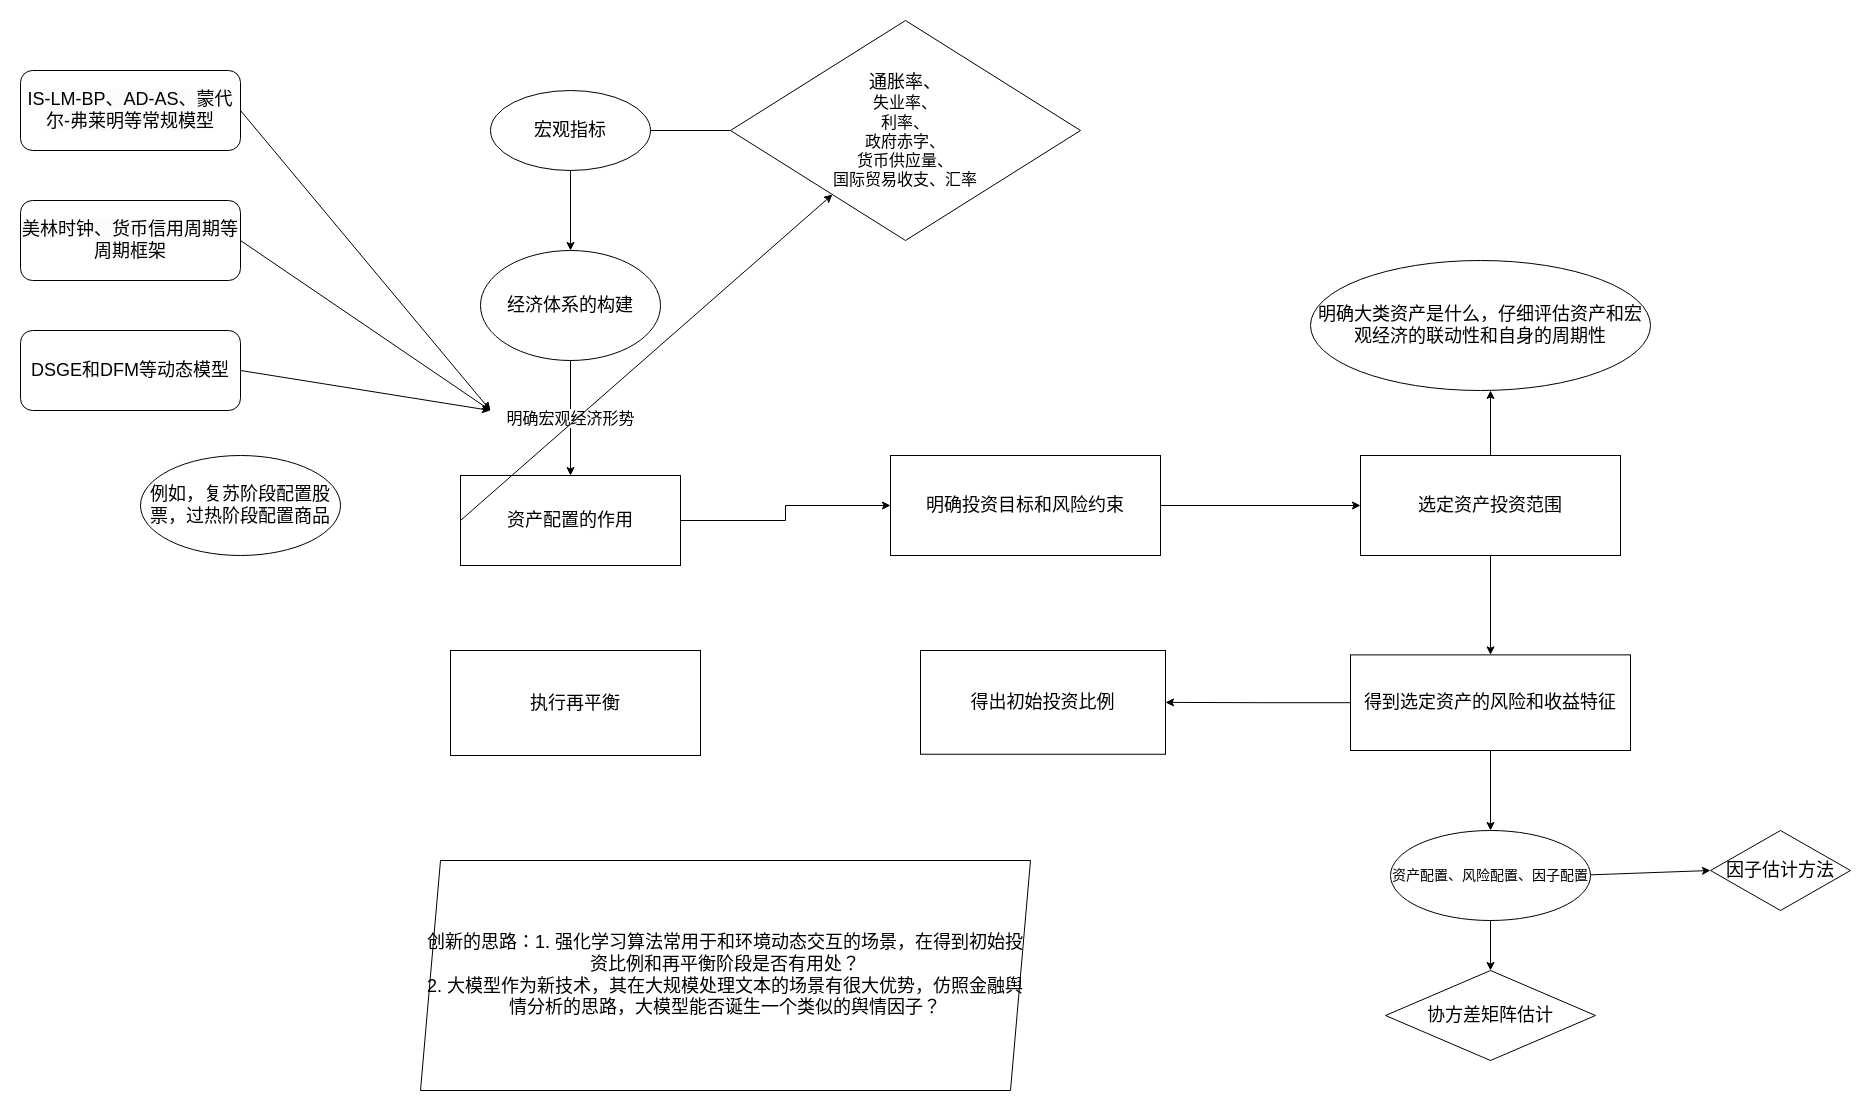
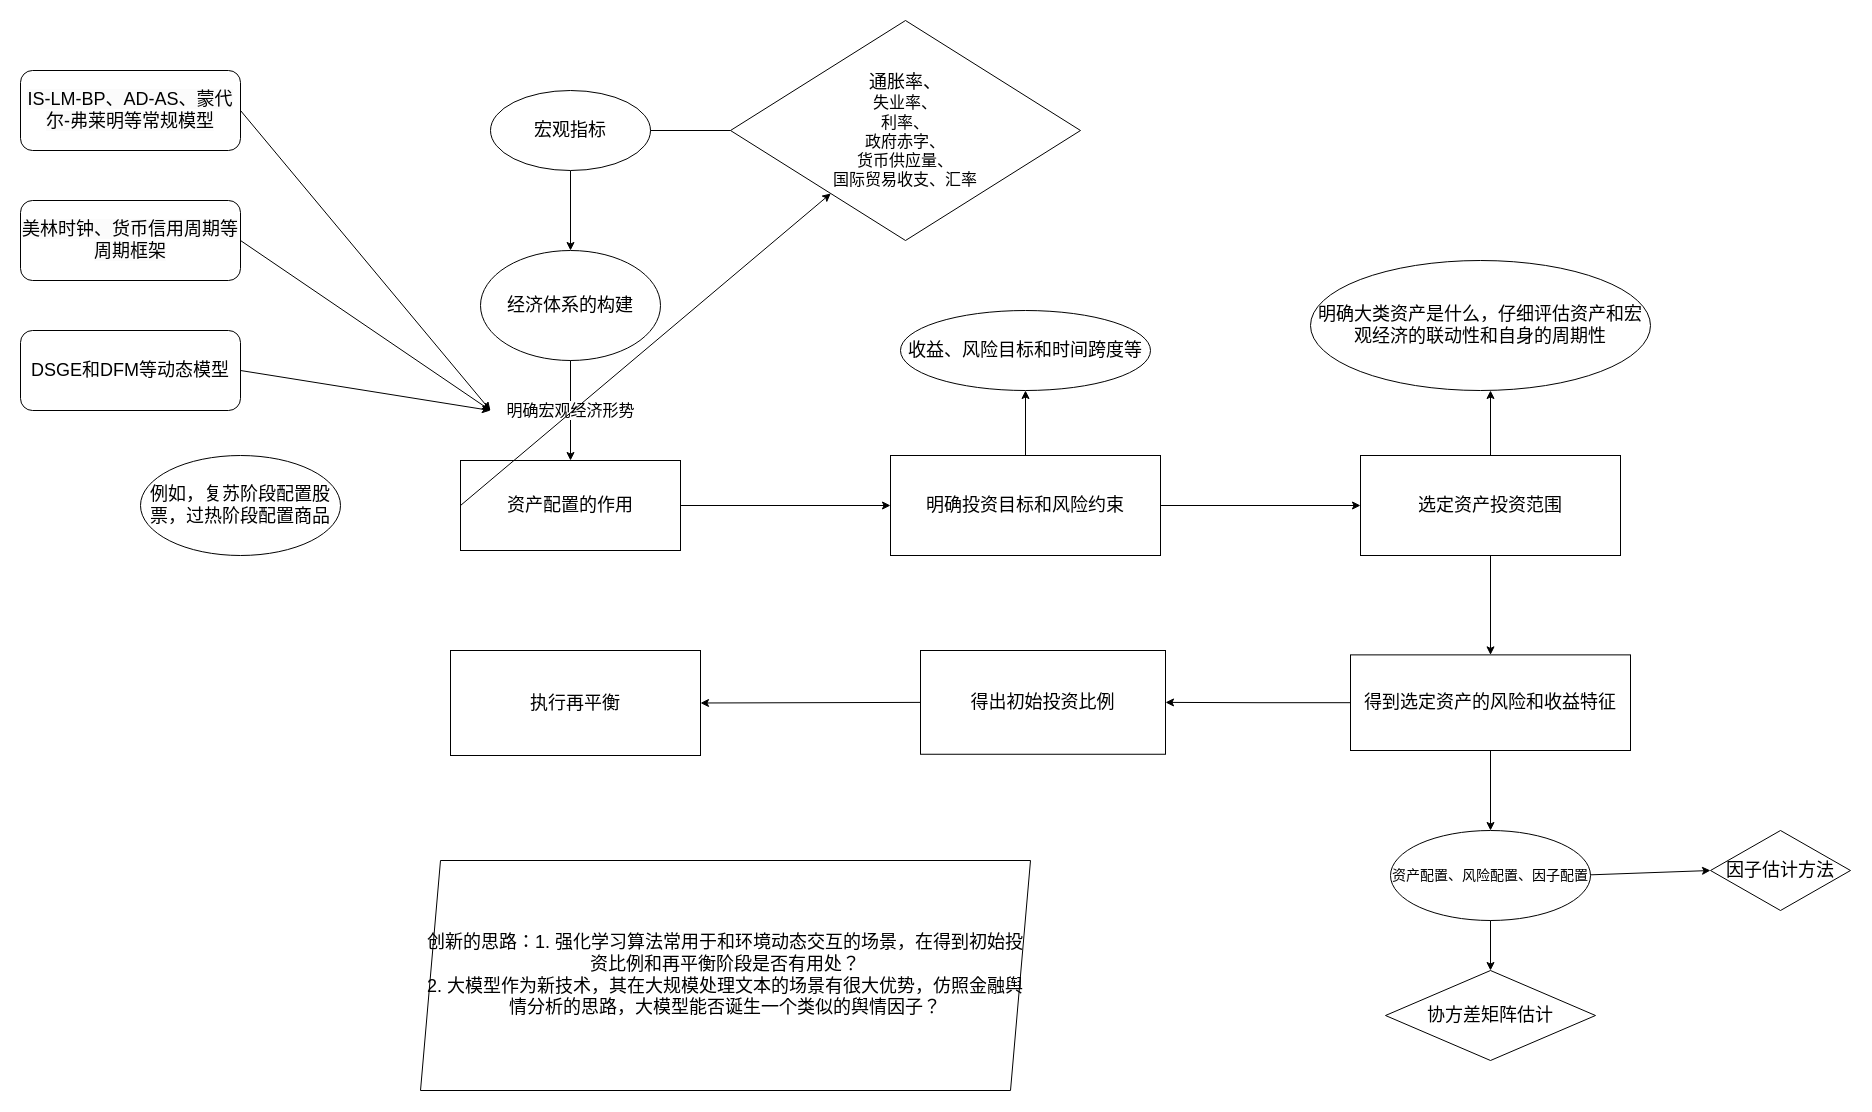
  <mxCell id="0" />
  <mxCell id="1" parent="0" />
  <mxCell id="2" value="" style="edgeStyle=orthogonalEdgeStyle;rounded=0;orthogonalLoop=1;jettySize=auto;html=1;" edge="1" parent="1" source="3" target="10"><mxGeometry relative="1" as="geometry" /></mxCell>
- <mxCell id="3" value="&lt;span style=&quot;font-size: 18px;&quot;&gt;资产配置的作用&lt;/span&gt;" style="rounded=0;whiteSpace=wrap;html=1;" vertex="1" parent="1"><mxGeometry x="460" y="475" width="220" height="90" as="geometry" /></mxCell>
+ <mxCell id="3" value="&lt;span style=&quot;font-size: 18px;&quot;&gt;资产配置的作用&lt;/span&gt;" style="rounded=0;whiteSpace=wrap;html=1;" vertex="1" parent="1"><mxGeometry x="460" y="460" width="220" height="90" as="geometry" /></mxCell>
  <mxCell id="4" value="" style="edgeStyle=orthogonalEdgeStyle;rounded=0;orthogonalLoop=1;jettySize=auto;html=1;entryX=0.5;entryY=0;entryDx=0;entryDy=0;exitX=0.5;exitY=1;exitDx=0;exitDy=0;" edge="1" parent="1" source="7" target="5"><mxGeometry relative="1" as="geometry"><mxPoint x="670" y="210" as="sourcePoint" /></mxGeometry></mxCell>
  <mxCell id="5" value="&lt;font style=&quot;font-size: 18px;&quot;&gt;经济体系的构建&lt;/font&gt;" style="ellipse;whiteSpace=wrap;html=1;" vertex="1" parent="1"><mxGeometry x="480" y="250" width="180" height="110" as="geometry" /></mxCell>
  <mxCell id="6" value="&lt;font style=&quot;font-size: 16px;&quot;&gt;明确宏观经济形势&lt;/font&gt;" style="endArrow=classic;html=1;rounded=0;exitX=0.5;exitY=1;exitDx=0;exitDy=0;" edge="1" parent="1" source="5" target="3"><mxGeometry width="50" height="50" relative="1" as="geometry"><mxPoint x="1190" y="510" as="sourcePoint" /><mxPoint x="1240" y="460" as="targetPoint" /></mxGeometry></mxCell>
  <mxCell id="7" value="&lt;font style=&quot;font-size: 18px;&quot;&gt;宏观指标&lt;/font&gt;" style="ellipse;whiteSpace=wrap;html=1;" vertex="1" parent="1"><mxGeometry x="490" y="90" width="160" height="80" as="geometry" /></mxCell>
  <mxCell id="8" value="" style="edgeStyle=orthogonalEdgeStyle;rounded=0;orthogonalLoop=1;jettySize=auto;html=1;" edge="1" parent="1" source="10" target="12"><mxGeometry relative="1" as="geometry" /></mxCell>
+ <mxCell id="9" value="" style="edgeStyle=orthogonalEdgeStyle;rounded=0;orthogonalLoop=1;jettySize=auto;html=1;" edge="1" parent="1" source="10" target="19"><mxGeometry relative="1" as="geometry" /></mxCell>
  <mxCell id="10" value="&lt;font style=&quot;font-size: 18px;&quot;&gt;明确投资目标和风险约束&lt;/font&gt;" style="whiteSpace=wrap;html=1;rounded=0;" vertex="1" parent="1"><mxGeometry x="890" y="455" width="270" height="100" as="geometry" /></mxCell>
  <mxCell id="11" value="" style="edgeStyle=orthogonalEdgeStyle;rounded=0;orthogonalLoop=1;jettySize=auto;html=1;" edge="1" parent="1" source="12" target="14"><mxGeometry relative="1" as="geometry" /></mxCell>
  <mxCell id="12" value="&lt;font style=&quot;font-size: 18px;&quot;&gt;选定资产投资范围&lt;/font&gt;" style="whiteSpace=wrap;html=1;rounded=0;" vertex="1" parent="1"><mxGeometry x="1360" y="455" width="260" height="100" as="geometry" /></mxCell>
  <mxCell id="13" value="" style="edgeStyle=orthogonalEdgeStyle;rounded=0;orthogonalLoop=1;jettySize=auto;html=1;" edge="1" parent="1" source="14" target="15"><mxGeometry relative="1" as="geometry" /></mxCell>
  <mxCell id="14" value="&lt;font style=&quot;font-size: 18px;&quot;&gt;得到选定资产的风险和收益特征&lt;/font&gt;" style="rounded=0;whiteSpace=wrap;html=1;" vertex="1" parent="1"><mxGeometry x="1350" y="654.38" width="280" height="95.62" as="geometry" /></mxCell>
  <mxCell id="15" value="&lt;font style=&quot;font-size: 18px;&quot;&gt;得出初始投资比例&lt;/font&gt;" style="rounded=0;whiteSpace=wrap;html=1;" vertex="1" parent="1"><mxGeometry x="920" y="650" width="245" height="103.75" as="geometry" /></mxCell>
  <mxCell id="16" value="&lt;font style=&quot;font-size: 18px;&quot;&gt;执行再平衡&lt;/font&gt;" style="rounded=0;whiteSpace=wrap;html=1;" vertex="1" parent="1"><mxGeometry x="450" y="650" width="250" height="105" as="geometry" /></mxCell>
+ <mxCell id="17" value="" style="endArrow=classic;html=1;rounded=0;exitX=0;exitY=0.5;exitDx=0;exitDy=0;entryX=1;entryY=0.5;entryDx=0;entryDy=0;" edge="1" parent="1" source="15" target="16"><mxGeometry width="50" height="50" relative="1" as="geometry"><mxPoint x="670" y="850" as="sourcePoint" /><mxPoint x="720" y="800" as="targetPoint" /></mxGeometry></mxCell>
  <mxCell id="18" value="&lt;font style=&quot;font-size: 18px;&quot;&gt;通胀率、&lt;/font&gt;&lt;div&gt;&lt;font size=&quot;3&quot;&gt;失业率、&lt;/font&gt;&lt;/div&gt;&lt;div&gt;&lt;font size=&quot;3&quot;&gt;利率、&lt;/font&gt;&lt;/div&gt;&lt;div&gt;&lt;font size=&quot;3&quot;&gt;政府赤字、&lt;/font&gt;&lt;/div&gt;&lt;div&gt;&lt;font size=&quot;3&quot;&gt;货币供应量、&lt;/font&gt;&lt;/div&gt;&lt;div&gt;&lt;font size=&quot;3&quot;&gt;国际贸易收支、汇率&lt;/font&gt;&lt;/div&gt;" style="rhombus;whiteSpace=wrap;html=1;" vertex="1" parent="1"><mxGeometry x="730" y="20" width="350" height="220" as="geometry" /></mxCell>
+ <mxCell id="19" value="&lt;font style=&quot;font-size: 18px;&quot;&gt;收益、风险目标和时间跨度等&lt;/font&gt;" style="ellipse;whiteSpace=wrap;html=1;rounded=0;" vertex="1" parent="1"><mxGeometry x="900" y="310" width="250" height="80" as="geometry" /></mxCell>
  <mxCell id="20" value="" style="endArrow=classic;html=1;rounded=0;exitX=1;exitY=0.5;exitDx=0;exitDy=0;" edge="1" parent="1" source="22"><mxGeometry width="50" height="50" relative="1" as="geometry"><mxPoint x="360" y="377.5" as="sourcePoint" /><mxPoint x="490" y="410" as="targetPoint" /></mxGeometry></mxCell>
  <mxCell id="21" value="" style="endArrow=none;html=1;rounded=0;entryX=0;entryY=0.5;entryDx=0;entryDy=0;exitX=1;exitY=0.5;exitDx=0;exitDy=0;" edge="1" parent="1" source="7" target="18"><mxGeometry width="50" height="50" relative="1" as="geometry"><mxPoint x="520" y="400" as="sourcePoint" /><mxPoint x="570" y="350" as="targetPoint" /></mxGeometry></mxCell>
  <mxCell id="22" value="&lt;br&gt;&lt;font style=&quot;forced-color-adjust: none; color: rgb(0, 0, 0); font-family: Helvetica; font-style: normal; font-variant-ligatures: normal; font-variant-caps: normal; font-weight: 400; letter-spacing: normal; orphans: 2; text-align: center; text-indent: 0px; text-transform: none; widows: 2; word-spacing: 0px; -webkit-text-stroke-width: 0px; white-space: normal; background-color: rgb(251, 251, 251); text-decoration-thickness: initial; text-decoration-style: initial; text-decoration-color: initial; font-size: 18px;&quot;&gt;&lt;font style=&quot;forced-color-adjust: none;&quot;&gt;IS-&lt;/font&gt;&lt;font style=&quot;forced-color-adjust: none;&quot;&gt;LM-BP&lt;/font&gt;&lt;/font&gt;&lt;font style=&quot;forced-color-adjust: none; color: rgb(0, 0, 0); font-family: Helvetica; font-style: normal; font-variant-ligatures: normal; font-variant-caps: normal; font-weight: 400; letter-spacing: normal; orphans: 2; text-align: center; text-indent: 0px; text-transform: none; widows: 2; word-spacing: 0px; -webkit-text-stroke-width: 0px; white-space: normal; background-color: rgb(251, 251, 251); text-decoration-thickness: initial; text-decoration-style: initial; text-decoration-color: initial; font-size: 18px;&quot;&gt;、AD-AS、蒙代尔-弗莱明等常规模型&lt;/font&gt;&lt;div&gt;&lt;br&gt;&lt;/div&gt;" style="rounded=1;whiteSpace=wrap;html=1;" vertex="1" parent="1"><mxGeometry x="20" y="70" width="220" height="80" as="geometry" /></mxCell>
  <mxCell id="23" value="&lt;br&gt;&lt;span style=&quot;color: rgb(0, 0, 0); font-family: Helvetica; font-size: 18px; font-style: normal; font-variant-ligatures: normal; font-variant-caps: normal; font-weight: 400; letter-spacing: normal; orphans: 2; text-align: center; text-indent: 0px; text-transform: none; widows: 2; word-spacing: 0px; -webkit-text-stroke-width: 0px; white-space: normal; background-color: rgb(251, 251, 251); text-decoration-thickness: initial; text-decoration-style: initial; text-decoration-color: initial; display: inline !important; float: none;&quot;&gt;美林时钟、货币信用周期等周期框架&lt;/span&gt;&lt;div&gt;&lt;br/&gt;&lt;/div&gt;" style="rounded=1;whiteSpace=wrap;html=1;" vertex="1" parent="1"><mxGeometry x="20" y="200" width="220" height="80" as="geometry" /></mxCell>
  <mxCell id="24" value="&lt;font style=&quot;font-size: 18px;&quot;&gt;DSGE和DFM等动态模型&lt;/font&gt;" style="rounded=1;whiteSpace=wrap;html=1;" vertex="1" parent="1"><mxGeometry x="20" y="330" width="220" height="80" as="geometry" /></mxCell>
  <mxCell id="25" value="" style="endArrow=classic;html=1;rounded=0;exitX=1;exitY=0.5;exitDx=0;exitDy=0;" edge="1" parent="1" source="23"><mxGeometry width="50" height="50" relative="1" as="geometry"><mxPoint x="270" y="320" as="sourcePoint" /><mxPoint x="490" y="410" as="targetPoint" /></mxGeometry></mxCell>
  <mxCell id="26" value="" style="endArrow=classic;html=1;rounded=0;exitX=1;exitY=0.5;exitDx=0;exitDy=0;" edge="1" parent="1" source="24"><mxGeometry width="50" height="50" relative="1" as="geometry"><mxPoint x="270" y="460" as="sourcePoint" /><mxPoint x="490" y="410" as="targetPoint" /></mxGeometry></mxCell>
  <mxCell id="27" value="&lt;font style=&quot;font-size: 18px;&quot;&gt;例如，复苏阶段配置股票，过热阶段配置商品&lt;/font&gt;" style="ellipse;whiteSpace=wrap;html=1;" vertex="1" parent="1"><mxGeometry x="140" y="455" width="200" height="100" as="geometry" /></mxCell>
  <mxCell id="28" value="" style="endArrow=classic;html=1;rounded=0;exitX=0;exitY=0.5;exitDx=0;exitDy=0;" edge="1" parent="1" source="3" target="18"><mxGeometry width="50" height="50" relative="1" as="geometry"><mxPoint x="260" y="650" as="sourcePoint" /><mxPoint x="310" y="600" as="targetPoint" /></mxGeometry></mxCell>
  <mxCell id="29" value="&lt;font style=&quot;font-size: 18px;&quot;&gt;明确大类资产是什么，仔细评估资产和宏观经济的联动性和自身的周期性&lt;/font&gt;" style="ellipse;whiteSpace=wrap;html=1;" vertex="1" parent="1"><mxGeometry x="1310" y="260" width="340" height="130" as="geometry" /></mxCell>
  <mxCell id="30" value="" style="endArrow=classic;html=1;rounded=0;exitX=0.5;exitY=0;exitDx=0;exitDy=0;" edge="1" parent="1" source="12"><mxGeometry width="50" height="50" relative="1" as="geometry"><mxPoint x="1190" y="250" as="sourcePoint" /><mxPoint x="1490" y="390" as="targetPoint" /></mxGeometry></mxCell>
  <mxCell id="31" value="" style="endArrow=classic;html=1;rounded=0;exitX=0.5;exitY=1;exitDx=0;exitDy=0;entryX=0.5;entryY=0;entryDx=0;entryDy=0;" edge="1" parent="1" source="14" target="32"><mxGeometry width="50" height="50" relative="1" as="geometry"><mxPoint x="1540" y="820" as="sourcePoint" /><mxPoint x="1500" y="820" as="targetPoint" /></mxGeometry></mxCell>
  <mxCell id="32" value="&lt;font style=&quot;font-size: 14px;&quot;&gt;资产配置、风险配置、因子配置&lt;/font&gt;" style="ellipse;whiteSpace=wrap;html=1;" vertex="1" parent="1"><mxGeometry x="1390" y="830" width="200" height="90" as="geometry" /></mxCell>
  <mxCell id="33" value="" style="endArrow=classic;html=1;rounded=0;exitX=0.5;exitY=1;exitDx=0;exitDy=0;entryX=0.5;entryY=0;entryDx=0;entryDy=0;" edge="1" parent="1" source="32" target="34"><mxGeometry width="50" height="50" relative="1" as="geometry"><mxPoint x="1450" y="1020" as="sourcePoint" /><mxPoint x="1490" y="970" as="targetPoint" /></mxGeometry></mxCell>
  <mxCell id="34" value="&lt;font style=&quot;font-size: 18px;&quot;&gt;协方差矩阵估计&lt;/font&gt;" style="rhombus;whiteSpace=wrap;html=1;" vertex="1" parent="1"><mxGeometry x="1385" y="970" width="210" height="90" as="geometry" /></mxCell>
  <mxCell id="35" value="" style="endArrow=classic;html=1;rounded=0;entryX=0;entryY=0.5;entryDx=0;entryDy=0;" edge="1" parent="1" target="36"><mxGeometry width="50" height="50" relative="1" as="geometry"><mxPoint x="1590" y="874.33" as="sourcePoint" /><mxPoint x="1650" y="874.33" as="targetPoint" /></mxGeometry></mxCell>
  <mxCell id="36" value="&lt;font style=&quot;font-size: 18px;&quot;&gt;因子估计方法&lt;/font&gt;" style="rhombus;whiteSpace=wrap;html=1;" vertex="1" parent="1"><mxGeometry x="1710" y="830" width="140" height="80" as="geometry" /></mxCell>
  <mxCell id="37" value="&lt;font style=&quot;font-size: 18px;&quot;&gt;创新的思路：1. 强化学习算法常用于和环境动态交互的场景，在得到初始投资比例和再平衡阶段是否有用处？&lt;br&gt;2. 大模型作为新技术，其在大规模处理文本的场景有很大优势，仿照金融舆情分析的思路，大模型能否诞生一个类似的舆情因子？&lt;/font&gt;" style="shape=parallelogram;perimeter=parallelogramPerimeter;whiteSpace=wrap;html=1;fixedSize=1;" vertex="1" parent="1"><mxGeometry x="420" y="860" width="610" height="230" as="geometry" /></mxCell>
